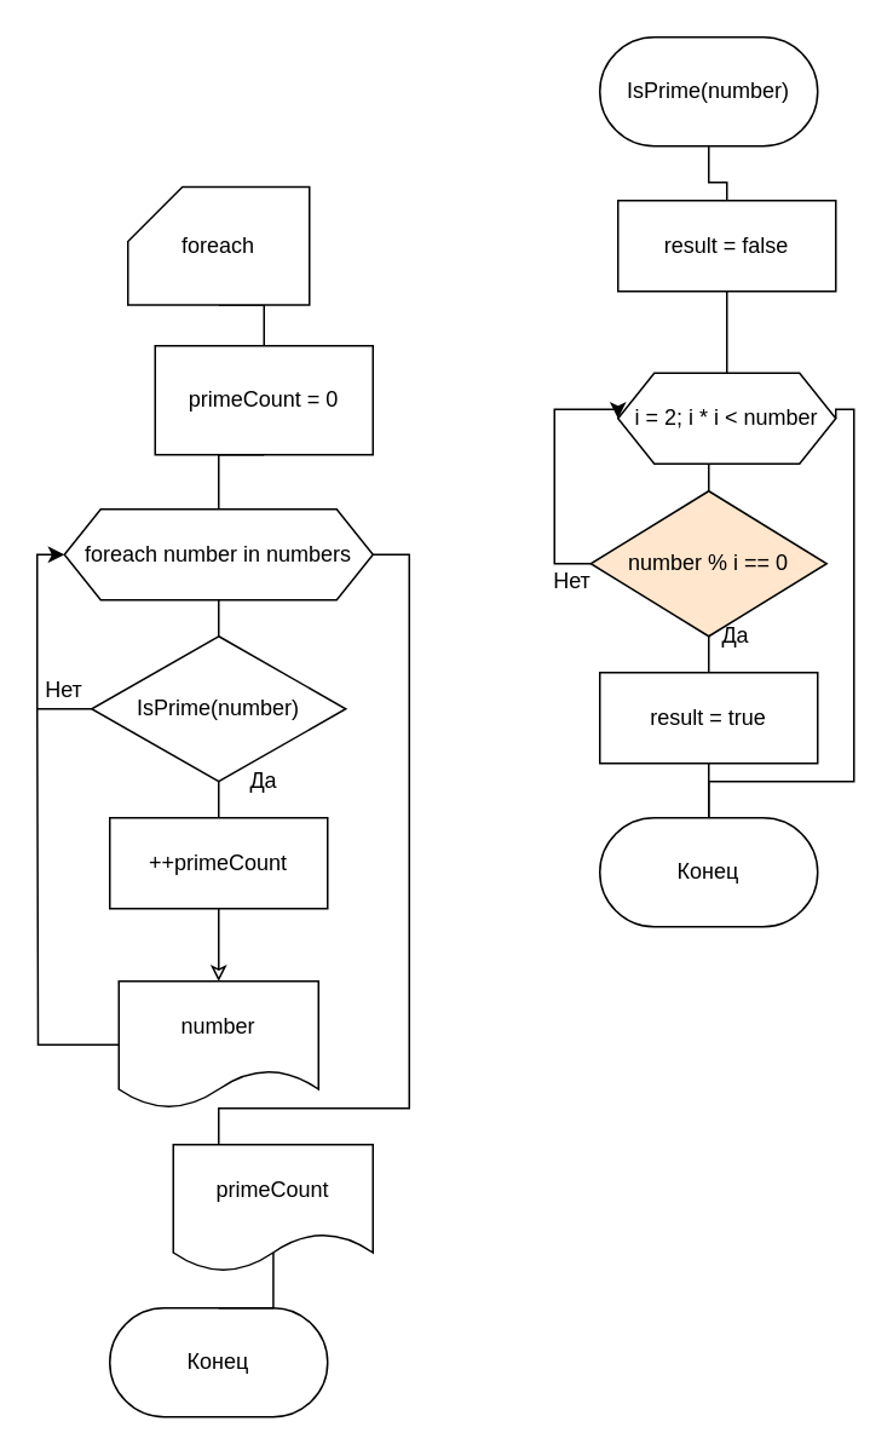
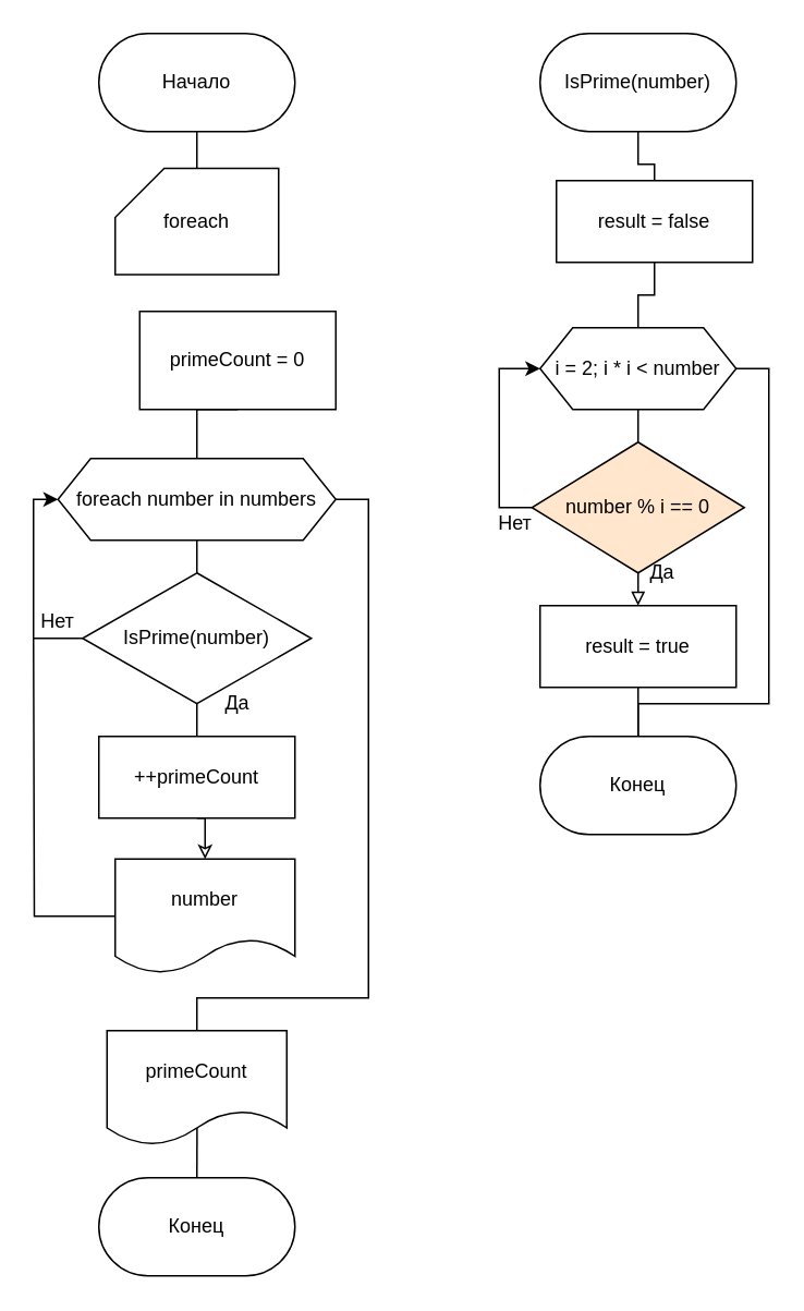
  <mxCell id="0" />
  <mxCell id="1" parent="0" />
+ <mxCell id="2" value="Начало" style="rounded=1;whiteSpace=wrap;html=1;arcSize=50;" parent="1" vertex="1"><mxGeometry x="60" y="20" width="120" height="60" as="geometry" /></mxCell>
  <mxCell id="3" value="Конец" style="rounded=1;whiteSpace=wrap;html=1;arcSize=50;" parent="1" vertex="1"><mxGeometry x="60" y="720" width="120" height="60" as="geometry" /></mxCell>
  <mxCell id="4" style="edgeStyle=orthogonalEdgeStyle;rounded=0;orthogonalLoop=1;jettySize=auto;html=1;entryX=0.5;entryY=0;entryDx=0;entryDy=0;endArrow=none;endFill=0;" parent="1" source="5" target="14" edge="1"><mxGeometry relative="1" as="geometry" /></mxCell>
  <mxCell id="5" value="IsPrime(number)" style="rounded=1;whiteSpace=wrap;html=1;arcSize=50;" parent="1" vertex="1"><mxGeometry x="330" y="20" width="120" height="60" as="geometry" /></mxCell>
  <mxCell id="6" style="edgeStyle=orthogonalEdgeStyle;rounded=0;orthogonalLoop=1;jettySize=auto;html=1;exitX=0.5;exitY=1;exitDx=0;exitDy=0;entryX=0.5;entryY=0;entryDx=0;entryDy=0;endArrow=none;endFill=0;" parent="1" source="8" target="12" edge="1"><mxGeometry relative="1" as="geometry" /></mxCell>
  <mxCell id="7" style="edgeStyle=orthogonalEdgeStyle;rounded=0;orthogonalLoop=1;jettySize=auto;html=1;exitX=1;exitY=0.5;exitDx=0;exitDy=0;entryX=0.5;entryY=0;entryDx=0;entryDy=0;endArrow=none;endFill=0;" parent="1" source="8" target="9" edge="1"><mxGeometry relative="1" as="geometry"><Array as="points"><mxPoint x="470" y="225" /><mxPoint x="470" y="430" /><mxPoint x="390" y="430" /></Array></mxGeometry></mxCell>
- <mxCell id="8" value="i = 2; i * i &amp;lt; number" style="shape=hexagon;perimeter=hexagonPerimeter2;whiteSpace=wrap;html=1;fixedSize=1;" parent="1" vertex="1"><mxGeometry x="340" y="205" width="120" height="50" as="geometry" /></mxCell>
+ <mxCell id="8" value="i = 2; i * i &amp;lt; number" style="shape=hexagon;perimeter=hexagonPerimeter2;whiteSpace=wrap;html=1;fixedSize=1;" parent="1" vertex="1"><mxGeometry x="330" y="200" width="120" height="50" as="geometry" /></mxCell>
  <mxCell id="9" value="Конец" style="rounded=1;whiteSpace=wrap;html=1;arcSize=50;" parent="1" vertex="1"><mxGeometry x="330" y="450" width="120" height="60" as="geometry" /></mxCell>
- <mxCell id="10" style="edgeStyle=orthogonalEdgeStyle;rounded=0;orthogonalLoop=1;jettySize=auto;html=1;exitX=0.5;exitY=1;exitDx=0;exitDy=0;entryX=0.5;entryY=0;entryDx=0;entryDy=0;endArrow=none;endFill=0;" parent="1" source="12" target="16" edge="1"><mxGeometry relative="1" as="geometry" /></mxCell>
+ <mxCell id="10" style="edgeStyle=orthogonalEdgeStyle;rounded=0;orthogonalLoop=1;jettySize=auto;html=1;exitX=0.5;exitY=1;exitDx=0;exitDy=0;entryX=0.5;entryY=0;entryDx=0;entryDy=0;endArrow=block;endFill=0;" parent="1" source="12" target="16" edge="1"><mxGeometry relative="1" as="geometry" /></mxCell>
  <mxCell id="11" style="edgeStyle=orthogonalEdgeStyle;rounded=0;orthogonalLoop=1;jettySize=auto;html=1;exitX=0;exitY=0.5;exitDx=0;exitDy=0;entryX=0;entryY=0.5;entryDx=0;entryDy=0;" parent="1" source="12" edge="1" target="8"><mxGeometry relative="1" as="geometry"><mxPoint x="390" y="180" as="targetPoint" /><Array as="points"><mxPoint x="305" y="310" /><mxPoint x="305" y="225" /></Array></mxGeometry></mxCell>
  <mxCell id="12" value="number % i == 0" style="rhombus;whiteSpace=wrap;html=1;fillColor=#ffe6cc;" parent="1" vertex="1"><mxGeometry x="325" y="270" width="130" height="80" as="geometry" /></mxCell>
  <mxCell id="13" style="edgeStyle=orthogonalEdgeStyle;rounded=0;orthogonalLoop=1;jettySize=auto;html=1;exitX=0.5;exitY=1;exitDx=0;exitDy=0;entryX=0.5;entryY=0;entryDx=0;entryDy=0;endArrow=none;endFill=0;" parent="1" source="14" target="8" edge="1"><mxGeometry relative="1" as="geometry" /></mxCell>
  <mxCell id="14" value="result = false" style="rounded=0;whiteSpace=wrap;html=1;" parent="1" vertex="1"><mxGeometry x="340" y="110" width="120" height="50" as="geometry" /></mxCell>
  <mxCell id="15" style="edgeStyle=orthogonalEdgeStyle;rounded=0;orthogonalLoop=1;jettySize=auto;html=1;exitX=0.5;exitY=1;exitDx=0;exitDy=0;entryX=0.5;entryY=0;entryDx=0;entryDy=0;endArrow=none;endFill=0;" parent="1" source="16" target="9" edge="1"><mxGeometry relative="1" as="geometry" /></mxCell>
  <mxCell id="16" value="result = true" style="rounded=0;whiteSpace=wrap;html=1;" parent="1" vertex="1"><mxGeometry x="330" y="370" width="120" height="50" as="geometry" /></mxCell>
- <mxCell id="17" style="edgeStyle=orthogonalEdgeStyle;rounded=0;orthogonalLoop=1;jettySize=auto;html=1;exitX=0.5;exitY=1;exitDx=0;exitDy=0;exitPerimeter=0;entryX=0.5;entryY=0;entryDx=0;entryDy=0;endArrow=none;endFill=0;" parent="1" source="18" target="22" edge="1"><mxGeometry relative="1" as="geometry" /></mxCell>
  <mxCell id="18" value="foreach" style="shape=card;whiteSpace=wrap;html=1;" parent="1" vertex="1"><mxGeometry x="70" y="102.5" width="100" height="65" as="geometry" /></mxCell>
  <mxCell id="19" style="edgeStyle=orthogonalEdgeStyle;rounded=0;orthogonalLoop=1;jettySize=auto;html=1;exitX=0;exitY=0.5;exitDx=0;exitDy=0;endArrow=none;endFill=0;" parent="1" source="20" edge="1"><mxGeometry relative="1" as="geometry"><mxPoint x="20" y="390" as="targetPoint" /></mxGeometry></mxCell>
- <mxCell id="20" value="number" style="shape=document;whiteSpace=wrap;html=1;boundedLbl=1;" parent="1" vertex="1"><mxGeometry x="65" y="540" width="110" height="70" as="geometry" /></mxCell>
+ <mxCell id="20" value="number" style="shape=document;whiteSpace=wrap;html=1;boundedLbl=1;" parent="1" vertex="1"><mxGeometry x="70" y="525" width="110" height="70" as="geometry" /></mxCell>
  <mxCell id="21" style="edgeStyle=orthogonalEdgeStyle;rounded=0;orthogonalLoop=1;jettySize=auto;html=1;exitX=0.5;exitY=1;exitDx=0;exitDy=0;entryX=0.5;entryY=0;entryDx=0;entryDy=0;endArrow=none;endFill=0;" parent="1" source="22" target="25" edge="1"><mxGeometry relative="1" as="geometry" /></mxCell>
  <mxCell id="22" value="primeCount = 0" style="rounded=0;whiteSpace=wrap;html=1;" parent="1" vertex="1"><mxGeometry x="85" y="190" width="120" height="60" as="geometry" /></mxCell>
  <mxCell id="23" style="edgeStyle=orthogonalEdgeStyle;rounded=0;orthogonalLoop=1;jettySize=auto;html=1;exitX=0.5;exitY=1;exitDx=0;exitDy=0;entryX=0.5;entryY=0;entryDx=0;entryDy=0;endArrow=none;endFill=0;" parent="1" source="25" target="32" edge="1"><mxGeometry relative="1" as="geometry" /></mxCell>
  <mxCell id="24" style="edgeStyle=orthogonalEdgeStyle;rounded=0;orthogonalLoop=1;jettySize=auto;html=1;exitX=1;exitY=0.5;exitDx=0;exitDy=0;entryX=0.5;entryY=0;entryDx=0;entryDy=0;endArrow=none;endFill=0;" parent="1" source="25" target="29" edge="1"><mxGeometry relative="1" as="geometry"><Array as="points"><mxPoint x="225" y="305" /><mxPoint x="225" y="610" /><mxPoint x="120" y="610" /></Array></mxGeometry></mxCell>
  <mxCell id="25" value="foreach number in numbers" style="shape=hexagon;perimeter=hexagonPerimeter2;whiteSpace=wrap;html=1;fixedSize=1;" parent="1" vertex="1"><mxGeometry x="35" y="280" width="170" height="50" as="geometry" /></mxCell>
  <mxCell id="26" style="edgeStyle=orthogonalEdgeStyle;rounded=0;orthogonalLoop=1;jettySize=auto;html=1;exitX=0.5;exitY=1;exitDx=0;exitDy=0;entryX=0.5;entryY=0;entryDx=0;entryDy=0;endArrow=classic;endFill=0;" parent="1" source="27" target="20" edge="1"><mxGeometry relative="1" as="geometry" /></mxCell>
  <mxCell id="27" value="++primeCount" style="rounded=0;whiteSpace=wrap;html=1;" parent="1" vertex="1"><mxGeometry x="60" y="450" width="120" height="50" as="geometry" /></mxCell>
  <mxCell id="28" style="edgeStyle=orthogonalEdgeStyle;rounded=0;orthogonalLoop=1;jettySize=auto;html=1;entryX=0.5;entryY=0;entryDx=0;entryDy=0;exitX=0.501;exitY=0.831;exitDx=0;exitDy=0;exitPerimeter=0;endArrow=none;endFill=0;" parent="1" source="29" target="3" edge="1"><mxGeometry relative="1" as="geometry" /></mxCell>
- <mxCell id="29" value="primeCount" style="shape=document;whiteSpace=wrap;html=1;boundedLbl=1;" parent="1" vertex="1"><mxGeometry x="95" y="630" width="110" height="70" as="geometry" /></mxCell>
+ <mxCell id="29" value="primeCount" style="shape=document;whiteSpace=wrap;html=1;boundedLbl=1;" parent="1" vertex="1"><mxGeometry x="65" y="630" width="110" height="70" as="geometry" /></mxCell>
  <mxCell id="30" style="edgeStyle=orthogonalEdgeStyle;rounded=0;orthogonalLoop=1;jettySize=auto;html=1;exitX=0.5;exitY=1;exitDx=0;exitDy=0;entryX=0.5;entryY=0;entryDx=0;entryDy=0;endArrow=none;endFill=0;" parent="1" source="32" target="27" edge="1"><mxGeometry relative="1" as="geometry" /></mxCell>
  <mxCell id="31" style="edgeStyle=orthogonalEdgeStyle;rounded=0;orthogonalLoop=1;jettySize=auto;html=1;exitX=0;exitY=0.5;exitDx=0;exitDy=0;entryX=0;entryY=0.5;entryDx=0;entryDy=0;" parent="1" source="32" edge="1" target="25"><mxGeometry relative="1" as="geometry"><mxPoint x="120" y="260" as="targetPoint" /><Array as="points"><mxPoint x="20" y="390" /><mxPoint x="20" y="305" /></Array></mxGeometry></mxCell>
  <mxCell id="32" value="IsPrime(number)" style="rhombus;whiteSpace=wrap;html=1;" parent="1" vertex="1"><mxGeometry x="50" y="350" width="140" height="80" as="geometry" /></mxCell>
+ <mxCell id="33" style="edgeStyle=orthogonalEdgeStyle;rounded=0;orthogonalLoop=1;jettySize=auto;html=1;exitX=0.5;exitY=1;exitDx=0;exitDy=0;entryX=0.5;entryY=0;entryDx=0;entryDy=0;entryPerimeter=0;endArrow=none;endFill=0;" parent="1" source="2" target="18" edge="1"><mxGeometry relative="1" as="geometry" /></mxCell>
  <mxCell id="34" value="Да" style="text;html=1;align=center;verticalAlign=middle;whiteSpace=wrap;rounded=0;" parent="1" vertex="1"><mxGeometry x="130" y="420" width="30" height="20" as="geometry" /></mxCell>
  <mxCell id="35" value="Нет" style="text;html=1;align=center;verticalAlign=middle;whiteSpace=wrap;rounded=0;" parent="1" vertex="1"><mxGeometry x="20" y="370" width="30" height="20" as="geometry" /></mxCell>
  <mxCell id="36" value="Нет" style="text;html=1;align=center;verticalAlign=middle;whiteSpace=wrap;rounded=0;" parent="1" vertex="1"><mxGeometry x="300" y="310" width="30" height="20" as="geometry" /></mxCell>
  <mxCell id="37" value="Да" style="text;html=1;align=center;verticalAlign=middle;whiteSpace=wrap;rounded=0;" vertex="1" parent="1"><mxGeometry x="390" y="340" width="30" height="20" as="geometry" /></mxCell>
